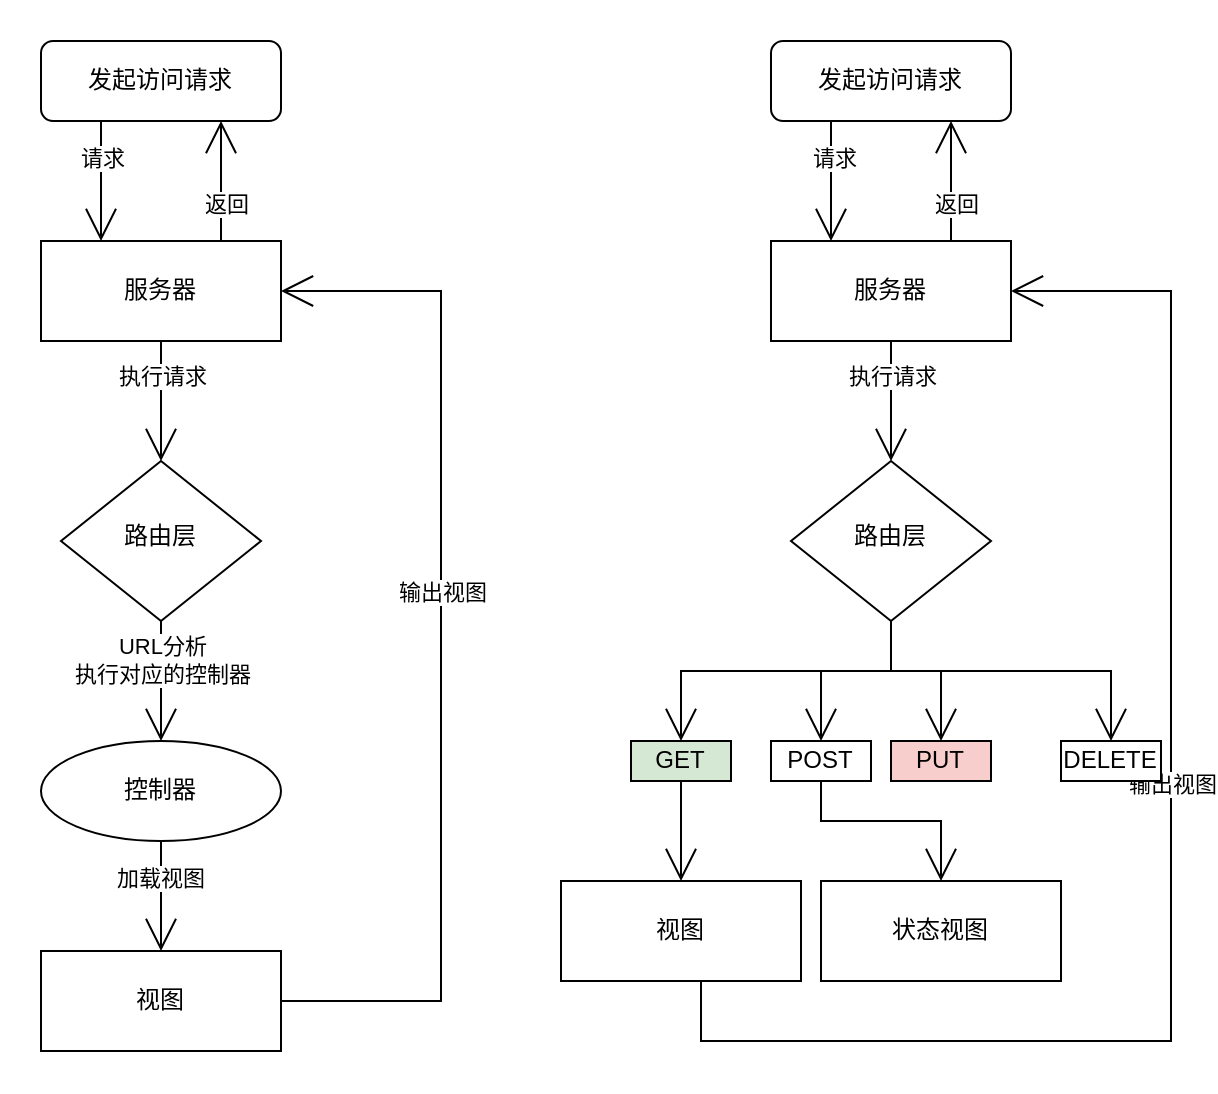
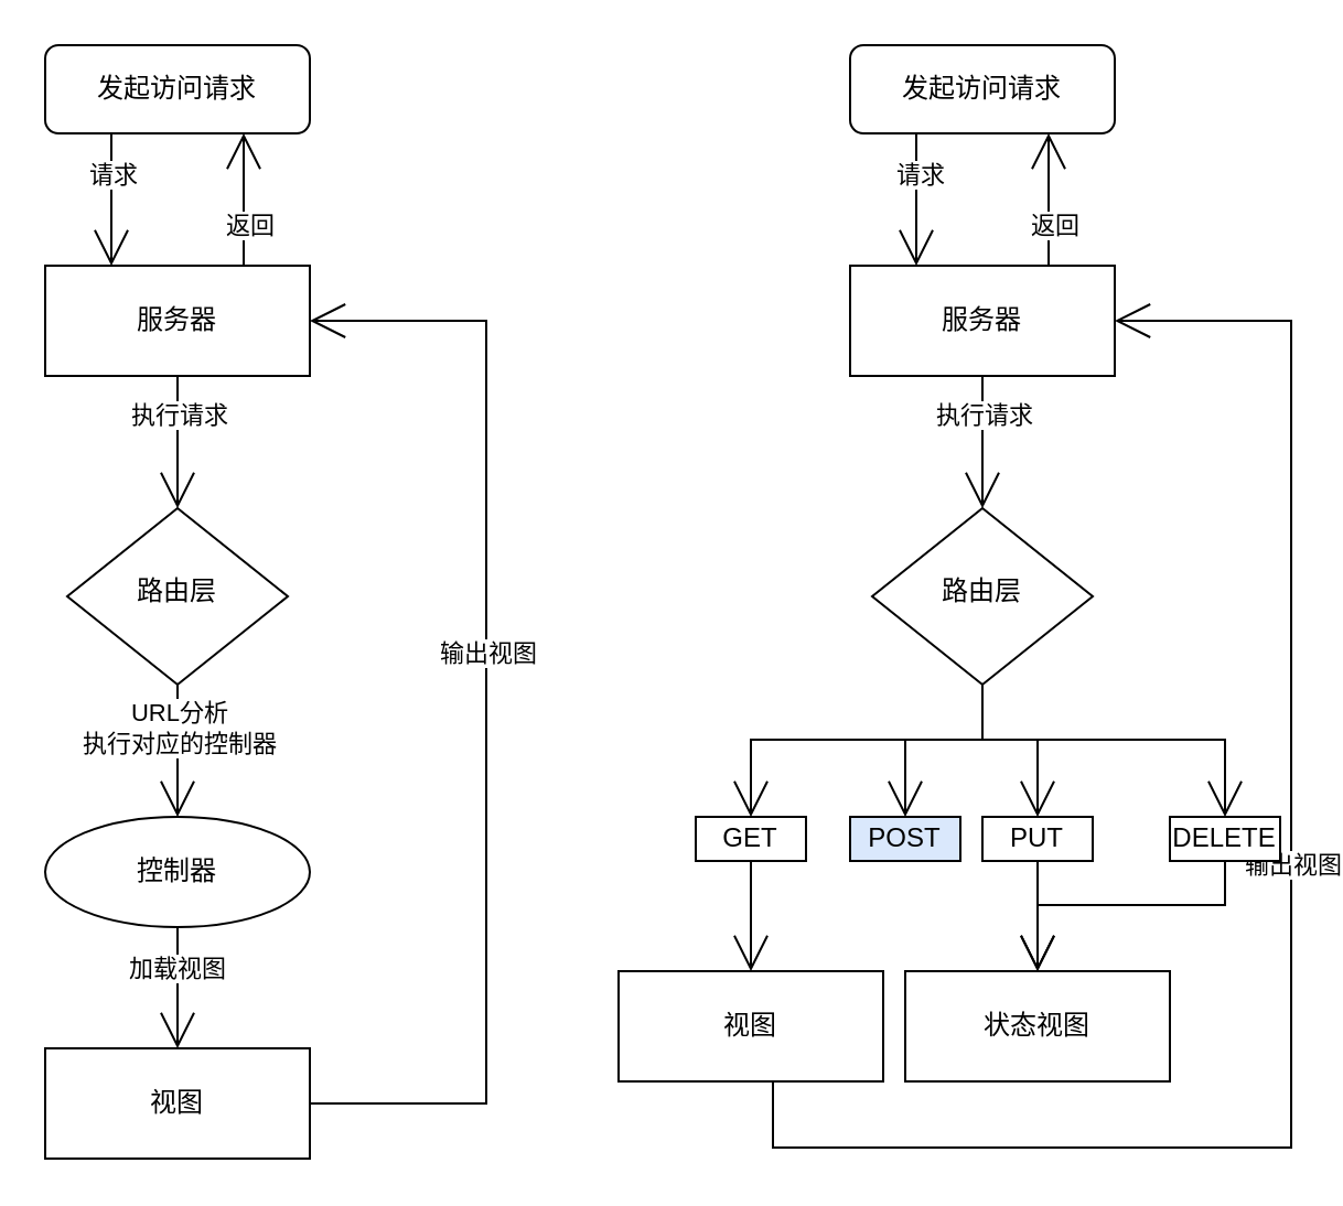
  <mxCell id="0" />
  <mxCell id="1" parent="0" />
  <mxCell id="2" style="edgeStyle=none;curved=1;rounded=0;orthogonalLoop=1;jettySize=auto;html=1;exitX=0.25;exitY=1;exitDx=0;exitDy=0;entryX=0.25;entryY=0;entryDx=0;entryDy=0;endArrow=open;startSize=14;endSize=14;sourcePerimeterSpacing=8;targetPerimeterSpacing=8;" edge="1" parent="1" source="4" target="12"><mxGeometry relative="1" as="geometry" /></mxCell>
  <mxCell id="3" value="请求" style="edgeLabel;html=1;align=center;verticalAlign=middle;resizable=0;points=[];" vertex="1" connectable="0" parent="2"><mxGeometry x="-0.4" y="1" relative="1" as="geometry"><mxPoint as="offset" /></mxGeometry></mxCell>
  <mxCell id="4" value="发起访问请求" style="rounded=1;whiteSpace=wrap;html=1;fontSize=12;glass=0;strokeWidth=1;shadow=0;" parent="1" vertex="1"><mxGeometry x="20" y="20" width="120" height="40" as="geometry" /></mxCell>
  <mxCell id="5" style="edgeStyle=none;curved=1;rounded=0;orthogonalLoop=1;jettySize=auto;html=1;exitX=0.5;exitY=1;exitDx=0;exitDy=0;entryX=0.5;entryY=0;entryDx=0;entryDy=0;endArrow=open;startSize=14;endSize=14;sourcePerimeterSpacing=8;targetPerimeterSpacing=8;" edge="1" parent="1" source="7" target="15"><mxGeometry relative="1" as="geometry" /></mxCell>
  <mxCell id="6" value="URL分析&lt;br&gt;执行对应的控制器" style="edgeLabel;html=1;align=center;verticalAlign=middle;resizable=0;points=[];" vertex="1" connectable="0" parent="5"><mxGeometry x="-0.367" relative="1" as="geometry"><mxPoint as="offset" /></mxGeometry></mxCell>
  <mxCell id="7" value="路由层" style="rhombus;whiteSpace=wrap;html=1;shadow=0;fontFamily=Helvetica;fontSize=12;align=center;strokeWidth=1;spacing=6;spacingTop=-4;" parent="1" vertex="1"><mxGeometry x="30" y="230" width="100" height="80" as="geometry" /></mxCell>
  <mxCell id="8" style="edgeStyle=none;curved=1;rounded=0;orthogonalLoop=1;jettySize=auto;html=1;exitX=0.75;exitY=0;exitDx=0;exitDy=0;entryX=0.75;entryY=1;entryDx=0;entryDy=0;endArrow=open;startSize=14;endSize=14;sourcePerimeterSpacing=8;targetPerimeterSpacing=8;" edge="1" parent="1" source="12" target="4"><mxGeometry relative="1" as="geometry" /></mxCell>
  <mxCell id="9" value="返回" style="edgeLabel;html=1;align=center;verticalAlign=middle;resizable=0;points=[];" vertex="1" connectable="0" parent="8"><mxGeometry x="-0.367" y="-2" relative="1" as="geometry"><mxPoint as="offset" /></mxGeometry></mxCell>
  <mxCell id="10" style="edgeStyle=none;curved=1;rounded=0;orthogonalLoop=1;jettySize=auto;html=1;exitX=0.5;exitY=1;exitDx=0;exitDy=0;entryX=0.5;entryY=0;entryDx=0;entryDy=0;endArrow=open;startSize=14;endSize=14;sourcePerimeterSpacing=8;targetPerimeterSpacing=8;" edge="1" parent="1" source="12" target="7"><mxGeometry relative="1" as="geometry" /></mxCell>
  <mxCell id="11" value="执行请求" style="edgeLabel;html=1;align=center;verticalAlign=middle;resizable=0;points=[];" vertex="1" connectable="0" parent="10"><mxGeometry x="-0.433" relative="1" as="geometry"><mxPoint as="offset" /></mxGeometry></mxCell>
  <mxCell id="12" value="服务器" style="rounded=0;whiteSpace=wrap;html=1;hachureGap=4;" vertex="1" parent="1"><mxGeometry x="20" y="120" width="120" height="50" as="geometry" /></mxCell>
  <mxCell id="13" style="edgeStyle=none;curved=1;rounded=0;orthogonalLoop=1;jettySize=auto;html=1;exitX=0.5;exitY=1;exitDx=0;exitDy=0;entryX=0.5;entryY=0;entryDx=0;entryDy=0;endArrow=open;startSize=14;endSize=14;sourcePerimeterSpacing=8;targetPerimeterSpacing=8;" edge="1" parent="1" source="15" target="18"><mxGeometry relative="1" as="geometry" /></mxCell>
  <mxCell id="14" value="加载视图" style="edgeLabel;html=1;align=center;verticalAlign=middle;resizable=0;points=[];" vertex="1" connectable="0" parent="13"><mxGeometry x="-0.353" y="-1" relative="1" as="geometry"><mxPoint as="offset" /></mxGeometry></mxCell>
  <mxCell id="15" value="控制器" style="ellipse;whiteSpace=wrap;html=1;hachureGap=4;" vertex="1" parent="1"><mxGeometry x="20" y="370" width="120" height="50" as="geometry" /></mxCell>
  <mxCell id="16" style="edgeStyle=orthogonalEdgeStyle;rounded=0;orthogonalLoop=1;jettySize=auto;html=1;exitX=1;exitY=0.5;exitDx=0;exitDy=0;endArrow=open;startSize=14;endSize=14;sourcePerimeterSpacing=8;targetPerimeterSpacing=8;entryX=1;entryY=0.5;entryDx=0;entryDy=0;" edge="1" parent="1" source="18" target="12"><mxGeometry relative="1" as="geometry"><mxPoint x="190" y="160" as="targetPoint" /><Array as="points"><mxPoint x="220" y="500" /><mxPoint x="220" y="145" /></Array></mxGeometry></mxCell>
  <mxCell id="17" value="输出视图" style="edgeLabel;html=1;align=center;verticalAlign=middle;resizable=0;points=[];" vertex="1" connectable="0" parent="16"><mxGeometry x="0.108" relative="1" as="geometry"><mxPoint as="offset" /></mxGeometry></mxCell>
  <mxCell id="18" value="视图" style="rounded=0;whiteSpace=wrap;html=1;hachureGap=4;" vertex="1" parent="1"><mxGeometry x="20" y="475" width="120" height="50" as="geometry" /></mxCell>
  <mxCell id="19" style="edgeStyle=none;curved=1;rounded=0;orthogonalLoop=1;jettySize=auto;html=1;exitX=0.25;exitY=1;exitDx=0;exitDy=0;entryX=0.25;entryY=0;entryDx=0;entryDy=0;endArrow=open;startSize=14;endSize=14;sourcePerimeterSpacing=8;targetPerimeterSpacing=8;" edge="1" parent="1" source="21" target="31"><mxGeometry relative="1" as="geometry" /></mxCell>
  <mxCell id="20" value="请求" style="edgeLabel;html=1;align=center;verticalAlign=middle;resizable=0;points=[];" vertex="1" connectable="0" parent="19"><mxGeometry x="-0.4" y="1" relative="1" as="geometry"><mxPoint as="offset" /></mxGeometry></mxCell>
  <mxCell id="21" value="发起访问请求" style="rounded=1;whiteSpace=wrap;html=1;fontSize=12;glass=0;strokeWidth=1;shadow=0;" vertex="1" parent="1"><mxGeometry x="385" y="20" width="120" height="40" as="geometry" /></mxCell>
  <mxCell id="22" style="edgeStyle=orthogonalEdgeStyle;rounded=0;orthogonalLoop=1;jettySize=auto;html=1;exitX=0.5;exitY=1;exitDx=0;exitDy=0;entryX=0.5;entryY=0;entryDx=0;entryDy=0;endArrow=open;startSize=14;endSize=14;sourcePerimeterSpacing=8;targetPerimeterSpacing=8;" edge="1" parent="1" source="26" target="33"><mxGeometry relative="1" as="geometry" /></mxCell>
  <mxCell id="23" style="edgeStyle=orthogonalEdgeStyle;rounded=0;orthogonalLoop=1;jettySize=auto;html=1;exitX=0.5;exitY=1;exitDx=0;exitDy=0;entryX=0.5;entryY=0;entryDx=0;entryDy=0;endArrow=open;startSize=14;endSize=14;sourcePerimeterSpacing=8;targetPerimeterSpacing=8;" edge="1" parent="1" source="26" target="42"><mxGeometry relative="1" as="geometry" /></mxCell>
  <mxCell id="24" style="edgeStyle=orthogonalEdgeStyle;rounded=0;orthogonalLoop=1;jettySize=auto;html=1;exitX=0.5;exitY=1;exitDx=0;exitDy=0;entryX=0.5;entryY=0;entryDx=0;entryDy=0;endArrow=open;startSize=14;endSize=14;sourcePerimeterSpacing=8;targetPerimeterSpacing=8;" edge="1" parent="1" source="26" target="38"><mxGeometry relative="1" as="geometry" /></mxCell>
  <mxCell id="25" style="edgeStyle=orthogonalEdgeStyle;rounded=0;orthogonalLoop=1;jettySize=auto;html=1;exitX=0.5;exitY=1;exitDx=0;exitDy=0;entryX=0.5;entryY=0;entryDx=0;entryDy=0;endArrow=open;startSize=14;endSize=14;sourcePerimeterSpacing=8;targetPerimeterSpacing=8;" edge="1" parent="1" source="26" target="40"><mxGeometry relative="1" as="geometry" /></mxCell>
  <mxCell id="26" value="路由层" style="rhombus;whiteSpace=wrap;html=1;shadow=0;fontFamily=Helvetica;fontSize=12;align=center;strokeWidth=1;spacing=6;spacingTop=-4;" vertex="1" parent="1"><mxGeometry x="395" y="230" width="100" height="80" as="geometry" /></mxCell>
  <mxCell id="27" style="edgeStyle=none;curved=1;rounded=0;orthogonalLoop=1;jettySize=auto;html=1;exitX=0.75;exitY=0;exitDx=0;exitDy=0;entryX=0.75;entryY=1;entryDx=0;entryDy=0;endArrow=open;startSize=14;endSize=14;sourcePerimeterSpacing=8;targetPerimeterSpacing=8;" edge="1" parent="1" source="31" target="21"><mxGeometry relative="1" as="geometry" /></mxCell>
  <mxCell id="28" value="返回" style="edgeLabel;html=1;align=center;verticalAlign=middle;resizable=0;points=[];" vertex="1" connectable="0" parent="27"><mxGeometry x="-0.367" y="-2" relative="1" as="geometry"><mxPoint as="offset" /></mxGeometry></mxCell>
  <mxCell id="29" style="edgeStyle=none;curved=1;rounded=0;orthogonalLoop=1;jettySize=auto;html=1;exitX=0.5;exitY=1;exitDx=0;exitDy=0;entryX=0.5;entryY=0;entryDx=0;entryDy=0;endArrow=open;startSize=14;endSize=14;sourcePerimeterSpacing=8;targetPerimeterSpacing=8;" edge="1" parent="1" source="31" target="26"><mxGeometry relative="1" as="geometry" /></mxCell>
  <mxCell id="30" value="执行请求" style="edgeLabel;html=1;align=center;verticalAlign=middle;resizable=0;points=[];" vertex="1" connectable="0" parent="29"><mxGeometry x="-0.433" relative="1" as="geometry"><mxPoint as="offset" /></mxGeometry></mxCell>
  <mxCell id="31" value="服务器" style="rounded=0;whiteSpace=wrap;html=1;hachureGap=4;" vertex="1" parent="1"><mxGeometry x="385" y="120" width="120" height="50" as="geometry" /></mxCell>
  <mxCell id="32" style="edgeStyle=none;curved=1;rounded=0;orthogonalLoop=1;jettySize=auto;html=1;exitX=0.5;exitY=1;exitDx=0;exitDy=0;entryX=0.5;entryY=0;entryDx=0;entryDy=0;endArrow=open;startSize=14;endSize=14;sourcePerimeterSpacing=8;targetPerimeterSpacing=8;" edge="1" parent="1" source="33" target="36"><mxGeometry relative="1" as="geometry" /></mxCell>
- <mxCell id="33" value="GET" style="rounded=0;whiteSpace=wrap;html=1;hachureGap=4;fillColor=#d5e8d4;" vertex="1" parent="1"><mxGeometry x="315" y="370" width="50" height="20" as="geometry" /></mxCell>
+ <mxCell id="33" value="GET" style="rounded=0;whiteSpace=wrap;html=1;hachureGap=4;" vertex="1" parent="1"><mxGeometry x="315" y="370" width="50" height="20" as="geometry" /></mxCell>
  <mxCell id="34" style="edgeStyle=orthogonalEdgeStyle;rounded=0;orthogonalLoop=1;jettySize=auto;html=1;exitX=0.5;exitY=1;exitDx=0;exitDy=0;endArrow=open;startSize=14;endSize=14;sourcePerimeterSpacing=8;targetPerimeterSpacing=8;entryX=1;entryY=0.5;entryDx=0;entryDy=0;" edge="1" parent="1" source="36" target="31"><mxGeometry relative="1" as="geometry"><mxPoint x="555" y="160" as="targetPoint" /><Array as="points"><mxPoint x="350" y="520" /><mxPoint x="585" y="520" /><mxPoint x="585" y="145" /></Array></mxGeometry></mxCell>
  <mxCell id="35" value="输出视图" style="edgeLabel;html=1;align=center;verticalAlign=middle;resizable=0;points=[];" vertex="1" connectable="0" parent="34"><mxGeometry x="0.108" relative="1" as="geometry"><mxPoint as="offset" /></mxGeometry></mxCell>
  <mxCell id="36" value="视图" style="rounded=0;whiteSpace=wrap;html=1;hachureGap=4;" vertex="1" parent="1"><mxGeometry x="280" y="440" width="120" height="50" as="geometry" /></mxCell>
- <mxCell id="37" style="edgeStyle=orthogonalEdgeStyle;rounded=0;orthogonalLoop=1;jettySize=auto;html=1;exitX=0.5;exitY=1;exitDx=0;exitDy=0;entryX=0.5;entryY=0;entryDx=0;entryDy=0;endArrow=open;startSize=14;endSize=14;sourcePerimeterSpacing=8;targetPerimeterSpacing=8;" edge="1" parent="1" source="38" target="43"><mxGeometry relative="1" as="geometry" /></mxCell>
- <mxCell id="38" value="POST" style="rounded=0;whiteSpace=wrap;html=1;hachureGap=4;" vertex="1" parent="1"><mxGeometry x="385" y="370" width="50" height="20" as="geometry" /></mxCell>
- <mxCell id="40" value="PUT" style="rounded=0;whiteSpace=wrap;html=1;hachureGap=4;fillColor=#f8cecc;" vertex="1" parent="1"><mxGeometry x="445" y="370" width="50" height="20" as="geometry" /></mxCell>
+ <mxCell id="38" value="POST" style="rounded=0;whiteSpace=wrap;html=1;hachureGap=4;fillColor=#dae8fc;" vertex="1" parent="1"><mxGeometry x="385" y="370" width="50" height="20" as="geometry" /></mxCell>
+ <mxCell id="39" style="edgeStyle=orthogonalEdgeStyle;rounded=0;orthogonalLoop=1;jettySize=auto;html=1;exitX=0.5;exitY=1;exitDx=0;exitDy=0;entryX=0.5;entryY=0;entryDx=0;entryDy=0;endArrow=open;startSize=14;endSize=14;sourcePerimeterSpacing=8;targetPerimeterSpacing=8;" edge="1" parent="1" source="40" target="43"><mxGeometry relative="1" as="geometry" /></mxCell>
+ <mxCell id="40" value="PUT" style="rounded=0;whiteSpace=wrap;html=1;hachureGap=4;" vertex="1" parent="1"><mxGeometry x="445" y="370" width="50" height="20" as="geometry" /></mxCell>
+ <mxCell id="41" style="edgeStyle=orthogonalEdgeStyle;rounded=0;orthogonalLoop=1;jettySize=auto;html=1;exitX=0.5;exitY=1;exitDx=0;exitDy=0;entryX=0.5;entryY=0;entryDx=0;entryDy=0;endArrow=open;startSize=14;endSize=14;sourcePerimeterSpacing=8;targetPerimeterSpacing=8;" edge="1" parent="1" source="42" target="43"><mxGeometry relative="1" as="geometry" /></mxCell>
  <mxCell id="42" value="DELETE" style="rounded=0;whiteSpace=wrap;html=1;hachureGap=4;" vertex="1" parent="1"><mxGeometry x="530" y="370" width="50" height="20" as="geometry" /></mxCell>
  <mxCell id="43" value="状态视图" style="rounded=0;whiteSpace=wrap;html=1;hachureGap=4;" vertex="1" parent="1"><mxGeometry x="410" y="440" width="120" height="50" as="geometry" /></mxCell>
